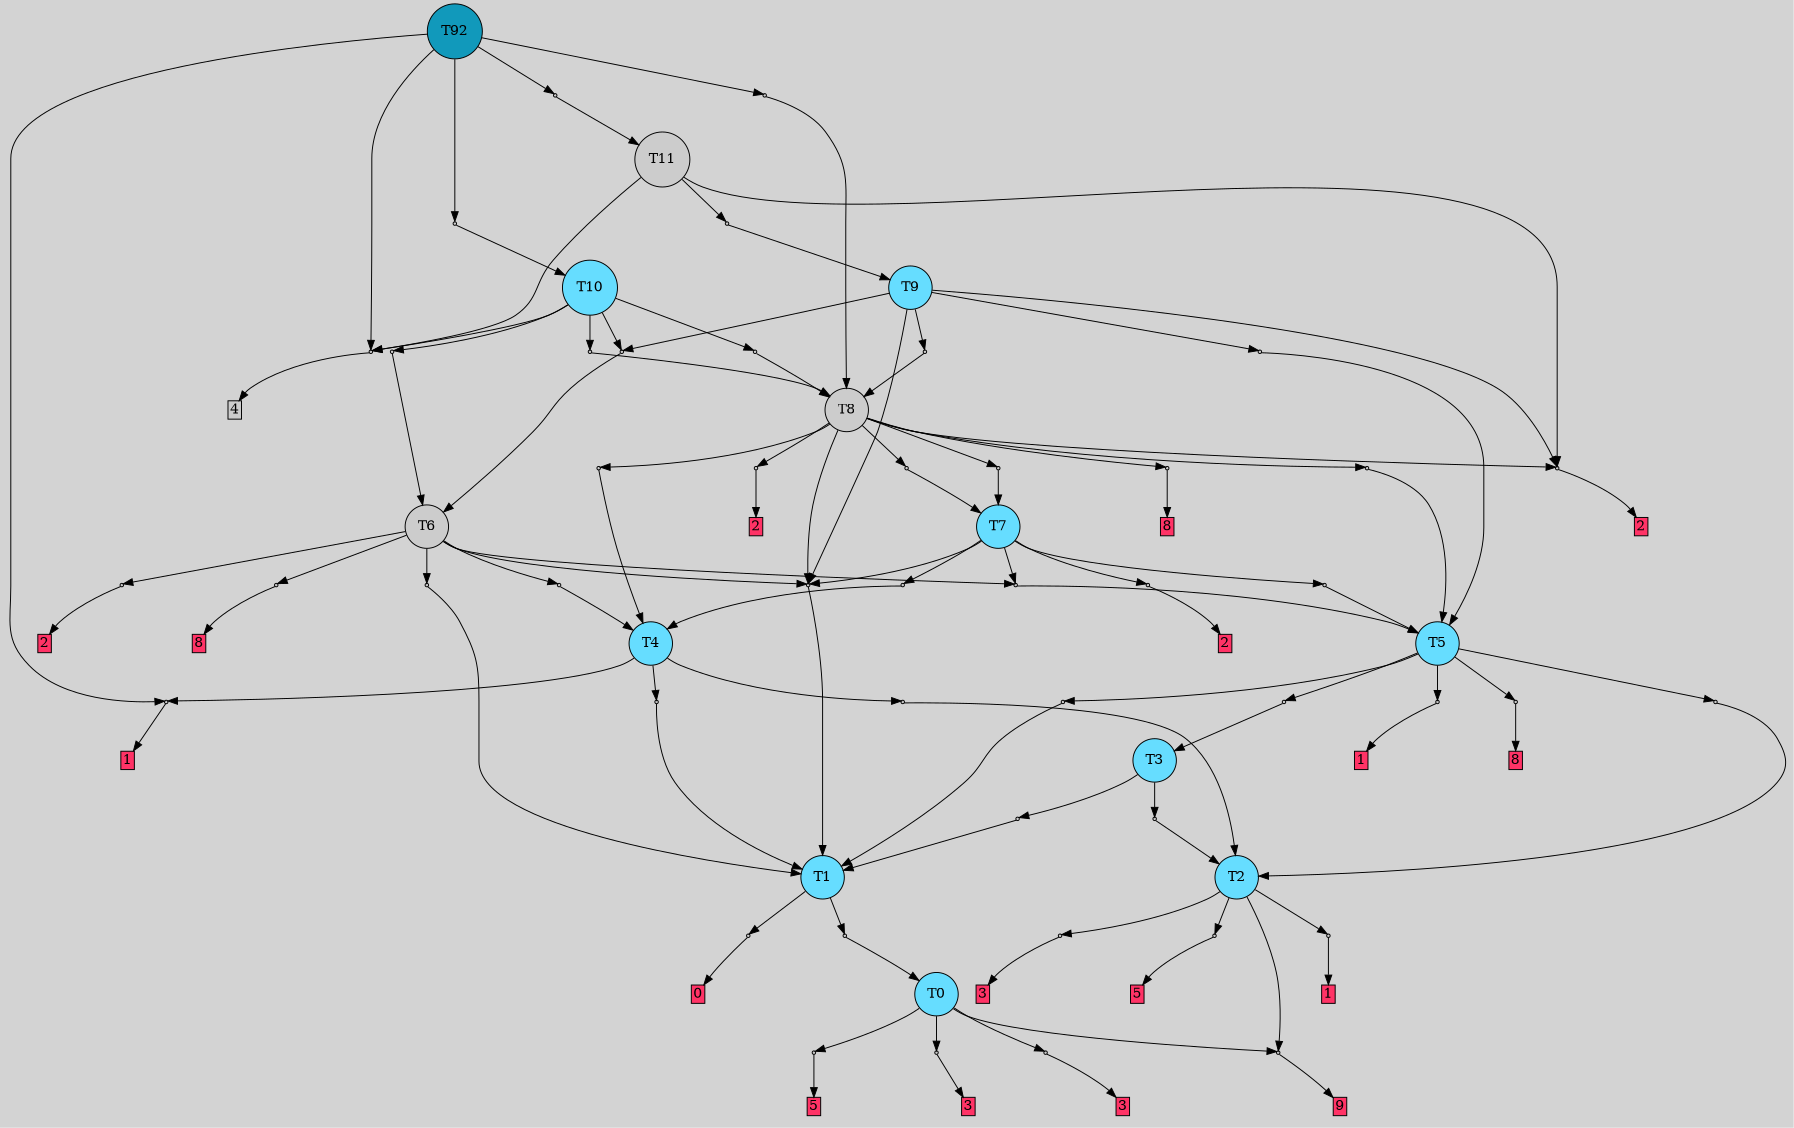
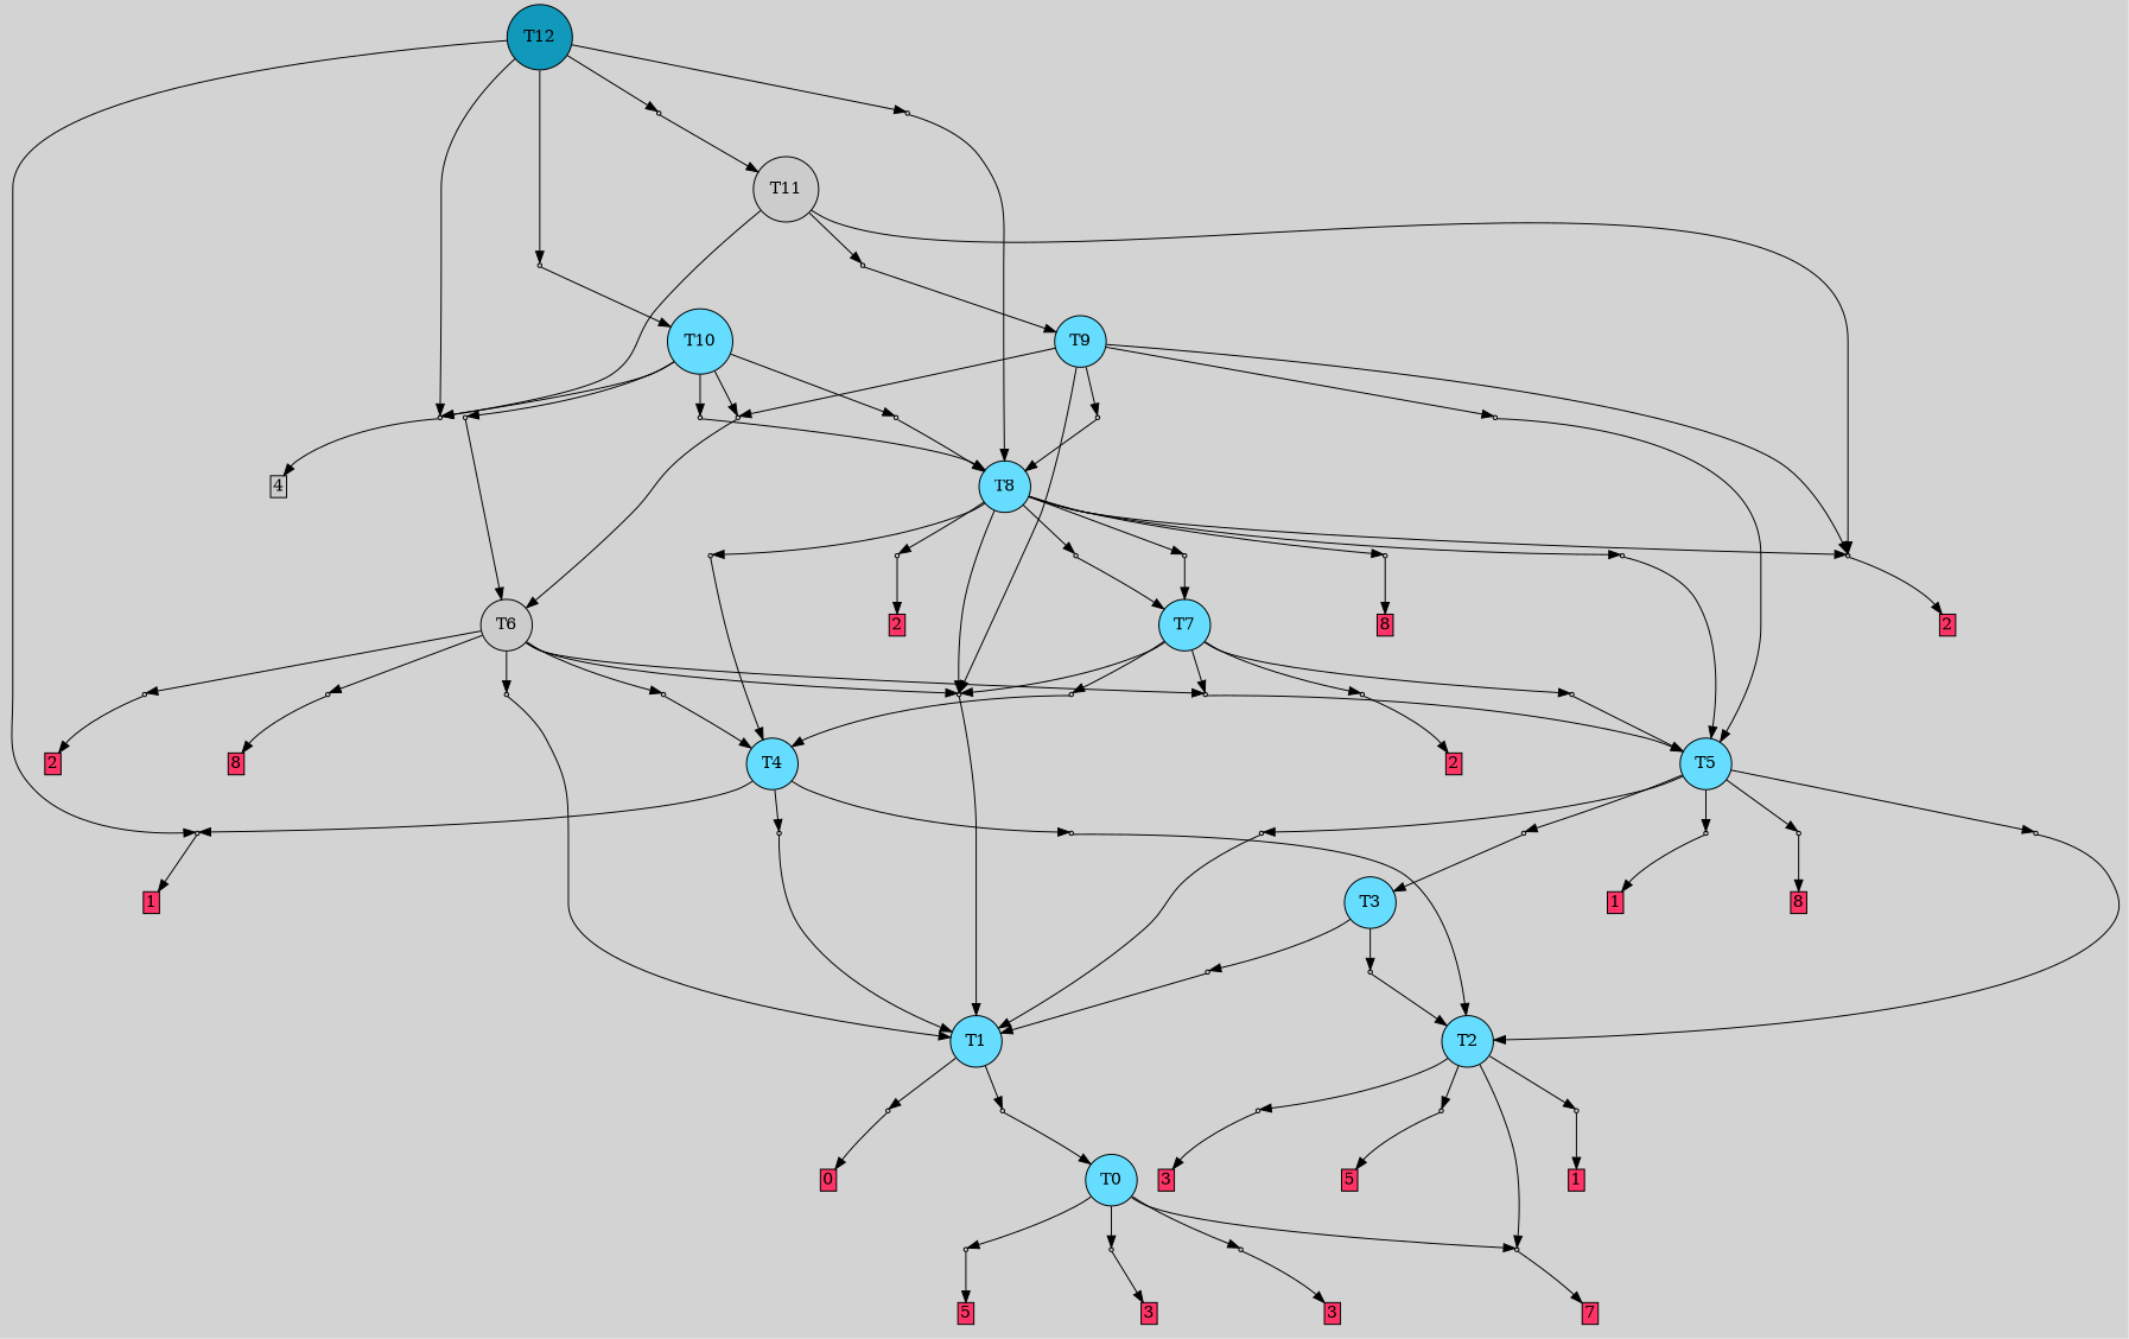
  digraph {
    bgcolor=lightgray
    node [fillcolor="#cccccc" shape=box style=filled]
-   T12 [fillcolor="#1199bb" shape=circle label=T92]
+   T12 [fillcolor="#1199bb" shape=circle]
    P12 [shape=point]
    P39 [shape=point]
    P43 [shape=point]
    P44 [shape=point]
    P45 [shape=point]
    T0 [fillcolor="#66ddff" shape=circle]
    P0 [shape=point]
    P1 [shape=point]
    P2 [shape=point]
    P3 [shape=point]
    n12 [label="6|0&2|1#3|6&#92;n" style=invis fillcolor=""]
-   n13 [fillcolor="#ff3366" height=0 label=9 margin=0.03 width=0]
+   n13 [fillcolor="#ff3366" height=0 label=7 margin=0.03 width=0]
    n14 [label="2|0&2|2#3|5&#92;n" style=invis fillcolor=""]
    n15 [fillcolor="#ff3366" height=0 label=3 margin=0.03 width=0]
    n16 [label="0|0&0|6#1|7&#92;n" style=invis fillcolor=""]
    n17 [fillcolor="#ff3366" height=0 label=3 margin=0.03 width=0]
    I3 [style=invis fillcolor=""]
    n19 [fillcolor="#ff3366" height=0 label=5 margin=0.03 width=0]
    T1 [fillcolor="#66ddff" shape=circle]
    P4 [shape=point]
    P5 [shape=point]
    I4 [style=invis fillcolor=""]
    n24 [fillcolor="#ff3366" height=0 label=0 margin=0.03 width=0]
    n25 [label="2|0&2|0#3|5&#92;n" style=invis fillcolor=""]
    T2 [fillcolor="#66ddff" shape=circle]
    P6 [shape=point]
    P7 [shape=point]
    P8 [shape=point]
    n30 [label="0|5&2|1#2|6&#92;n4|0&0|5#4|1&#92;n" style=invis fillcolor=""]
    n31 [fillcolor="#ff3366" height=0 label=1 margin=0.03 width=0]
    n32 [label="2|0&2|2#3|5&#92;n" style=invis fillcolor=""]
    n33 [fillcolor="#ff3366" height=0 label=3 margin=0.03 width=0]
    n34 [label="3|4&2|2#4|0&#92;n4|0&0|4#1|5&#92;n" style=invis fillcolor=""]
    n35 [fillcolor="#ff3366" height=0 label=5 margin=0.03 width=0]
    T3 [fillcolor="#66ddff" shape=circle]
    P9 [shape=point]
    P10 [shape=point]
    n39 [label="0|0&4|0#1|5&#92;n" style=invis fillcolor=""]
    n40 [label="1|0&4|3#0|6&#92;n" style=invis fillcolor=""]
    T4 [fillcolor="#66ddff" shape=circle]
    P11 [shape=point]
    P13 [shape=point]
    n44 [label="0|0&4|0#4|5&#92;n" style=invis fillcolor=""]
    n45 [label="2|0&3|1#2|0&#92;n" style=invis fillcolor=""]
    n46 [fillcolor="#ff3366" height=0 label=1 margin=0.03 width=0]
    n47 [label="1|0&4|3#2|6&#92;n" style=invis fillcolor=""]
    T5 [fillcolor="#66ddff" shape=circle]
    P14 [shape=point]
    P15 [shape=point]
    P16 [shape=point]
    P17 [shape=point]
    P18 [shape=point]
    n54 [label="0|0&4|0#0|5&#92;n" style=invis fillcolor=""]
    n55 [label="8|0&2|4#2|0&#92;n" style=invis fillcolor=""]
    n56 [label="1|0&4|3#0|7&#92;n" style=invis fillcolor=""]
    n57 [label="1|0&4|3#2|6&#92;n" style=invis fillcolor=""]
    n58 [fillcolor="#ff3366" height=0 label=1 margin=0.03 width=0]
    n59 [label="2|5&4|5#4|6&#92;n3|0&0|5#2|7&#92;n" style=invis fillcolor=""]
    n60 [fillcolor="#ff3366" height=0 label=8 margin=0.03 width=0]
    T6 [shape=circle]
    P19 [shape=point]
    P20 [shape=point]
    P21 [shape=point]
    P22 [shape=point]
    P23 [shape=point]
    P24 [shape=point]
    n68 [label="8|5&4|7#4|6&#92;n3|0&0|5#2|7&#92;n" style=invis fillcolor=""]
    n69 [fillcolor="#ff3366" height=0 label=8 margin=0.03 width=0]
    n70 [label="2|5&2|5#4|6&#92;n3|0&0|5#2|7&#92;n" style=invis fillcolor=""]
    n71 [fillcolor="#ff3366" height=0 label=2 margin=0.03 width=0]
    n72 [label="3|0&2|7#2|5&#92;n" style=invis fillcolor=""]
    n73 [label="0|0&4|0#1|6&#92;n" style=invis fillcolor=""]
    n74 [label="2|0&3|0#2|1&#92;n" style=invis fillcolor=""]
    n75 [label="1|0&3|1#4|3&#92;n" style=invis fillcolor=""]
    T7 [fillcolor="#66ddff" shape=circle]
    P25 [shape=point]
    P26 [shape=point]
    P27 [shape=point]
    n80 [label="1|7&1|4#1|0&#92;n3|0&0|7#2|5&#92;n" style=invis fillcolor=""]
    n81 [label="1|0&3|6#4|3&#92;n" style=invis fillcolor=""]
    n82 [label="2|5&2|5#4|6&#92;n3|0&0|5#2|7&#92;n" style=invis fillcolor=""]
    n83 [fillcolor="#ff3366" height=0 label=2 margin=0.03 width=0]
-   T8 [shape=circle]
+   T8 [fillcolor="#66ddff" shape=circle]
    P28 [shape=point]
    P29 [shape=point]
    P30 [shape=point]
    P31 [shape=point]
    P32 [shape=point]
    P33 [shape=point]
    P34 [shape=point]
    n92 [label="6|0&3|5#2|2&#92;n" style=invis fillcolor=""]
    n93 [label="1|0&1|1#3|5&#92;n" style=invis fillcolor=""]
    n94 [fillcolor="#ff3366" height=0 label=8 margin=0.03 width=0]
    n95 [label="0|0&4|0#1|6&#92;n" style=invis fillcolor=""]
    n96 [label="2|5&1|5#4|3&#92;n3|0&0|5#2|7&#92;n" style=invis fillcolor=""]
    n97 [fillcolor="#ff3366" height=0 label=2 margin=0.03 width=0]
    n98 [label="2|5&2|5#3|6&#92;n3|0&0|5#2|7&#92;n" style=invis fillcolor=""]
    n99 [fillcolor="#ff3366" height=0 label=2 margin=0.03 width=0]
    n100 [label="8|0&2|5#3|4&#92;n" style=invis fillcolor=""]
    n101 [label="3|0&2|0#2|5&#92;n" style=invis fillcolor=""]
    T9 [fillcolor="#66ddff" shape=circle]
    P35 [shape=point]
    P36 [shape=point]
    P37 [shape=point]
    n106 [label="8|0&2|5#3|4&#92;n" style=invis fillcolor=""]
    n107 [label="1|0&4|4#4|2&#92;n" style=invis fillcolor=""]
    n108 [label="2|0&3|0#1|1&#92;n" style=invis fillcolor=""]
    T10 [fillcolor="#66ddff" shape=circle]
    P38 [shape=point]
    P40 [shape=point]
    P41 [shape=point]
    n113 [label="1|0&4|4#4|6&#92;n" style=invis fillcolor=""]
    n114 [label="8|0&2|5#2|4&#92;n" style=invis fillcolor=""]
    n115 [height=0 label=4 margin=0.03 width=0]
    n116 [label="2|0&3|0#1|1&#92;n" style=invis fillcolor=""]
    n117 [label="8|0&2|3#1|7&#92;n" style=invis fillcolor=""]
    T11 [shape=circle]
    P42 [shape=point]
    n120 [label="2|0&1|2#4|5&#92;n" style=invis fillcolor=""]
    n121 [label="2|0&3|2#4|5&#92;n" style=invis fillcolor=""]
    n122 [label="8|0&1|4#4|5&#92;n" style=invis fillcolor=""]
    n123 [label="8|0&2|4#4|1&#92;n" style=invis fillcolor=""]
    subgraph sub_1 {
      rank=same
      T12
    }
    T12 -> P12
    T12 -> P39
    T12 -> P43
    T12 -> P44
    T12 -> P45
    P12 -> n45 [style=invis]
    P12 -> n46
    P39 -> n114 [style=invis]
    P39 -> n115
    P43 -> T10
    P43 -> n121 [style=invis]
    P44 -> T11
    P44 -> n122 [style=invis]
    P45 -> T8
    P45 -> n123 [style=invis]
    T0 -> P0
    T0 -> P1
    T0 -> P2
    T0 -> P3
    P0 -> n12 [style=invis]
    P0 -> n13
    P1 -> n14 [style=invis]
    P1 -> n15
    P2 -> n16 [style=invis]
    P2 -> n17
    P3 -> I3 [style=invis]
    P3 -> n19
    T1 -> P4
    T1 -> P5
    P4 -> I4 [style=invis]
    P4 -> n24
    P5 -> T0
    P5 -> n25 [style=invis]
    T2 -> P0
    T2 -> P6
    T2 -> P7
    T2 -> P8
    P6 -> n30 [style=invis]
    P6 -> n31
    P7 -> n32 [style=invis]
    P7 -> n33
    P8 -> n34 [style=invis]
    P8 -> n35
    T3 -> P9
    T3 -> P10
    P9 -> T1
    P9 -> n39 [style=invis]
    P10 -> T2
    P10 -> n40 [style=invis]
    T4 -> P12
    T4 -> P11
    T4 -> P13
    P11 -> T1
    P11 -> n44 [style=invis]
    P13 -> T2
    P13 -> n47 [style=invis]
    T5 -> P14
    T5 -> P15
    T5 -> P16
    T5 -> P17
    T5 -> P18
    P14 -> T1
    P14 -> n54 [style=invis]
    P15 -> T3
    P15 -> n55 [style=invis]
    P16 -> T2
    P16 -> n56 [style=invis]
    P17 -> n57 [style=invis]
    P17 -> n58
    P18 -> n59 [style=invis]
    P18 -> n60
    T6 -> P19
    T6 -> P20
    T6 -> P21
    T6 -> P22
    T6 -> P23
    T6 -> P24
    P19 -> n68 [style=invis]
    P19 -> n69
    P20 -> n70 [style=invis]
    P20 -> n71
    P21 -> T4
    P21 -> n72 [style=invis]
    P22 -> T1
    P22 -> n73 [style=invis]
    P23 -> T1
    P23 -> n74 [style=invis]
    P24 -> T5
    P24 -> n75 [style=invis]
    T7 -> P23
    T7 -> P24
    T7 -> P25
    T7 -> P26
    T7 -> P27
    P25 -> T4
    P25 -> n80 [style=invis]
    P26 -> T5
    P26 -> n81 [style=invis]
    P27 -> n82 [style=invis]
    P27 -> n83
    T8 -> P23
    T8 -> P28
    T8 -> P29
    T8 -> P30
    T8 -> P31
    T8 -> P32
    T8 -> P33
    T8 -> P34
    P28 -> T4
    P28 -> n92 [style=invis]
    P29 -> n93 [style=invis]
    P29 -> n94
    P30 -> T7
    P30 -> n95 [style=invis]
    P31 -> n96 [style=invis]
    P31 -> n97
    P32 -> n98 [style=invis]
    P32 -> n99
    P33 -> T5
    P33 -> n100 [style=invis]
    P34 -> T7
    P34 -> n101 [style=invis]
    T9 -> P23
    T9 -> P31
    T9 -> P35
    T9 -> P36
    T9 -> P37
    P35 -> T5
    P35 -> n106 [style=invis]
    P36 -> T6
    P36 -> n107 [style=invis]
    P37 -> T8
    P37 -> n108 [style=invis]
    T10 -> P39
    T10 -> P36
    T10 -> P38
    T10 -> P40
    T10 -> P41
    P38 -> T6
    P38 -> n113 [style=invis]
    P40 -> T8
    P40 -> n116 [style=invis]
    P41 -> T8
    P41 -> n117 [style=invis]
    T11 -> P39
    T11 -> P31
    T11 -> P42
    P42 -> T9
    P42 -> n120 [style=invis]
  }
